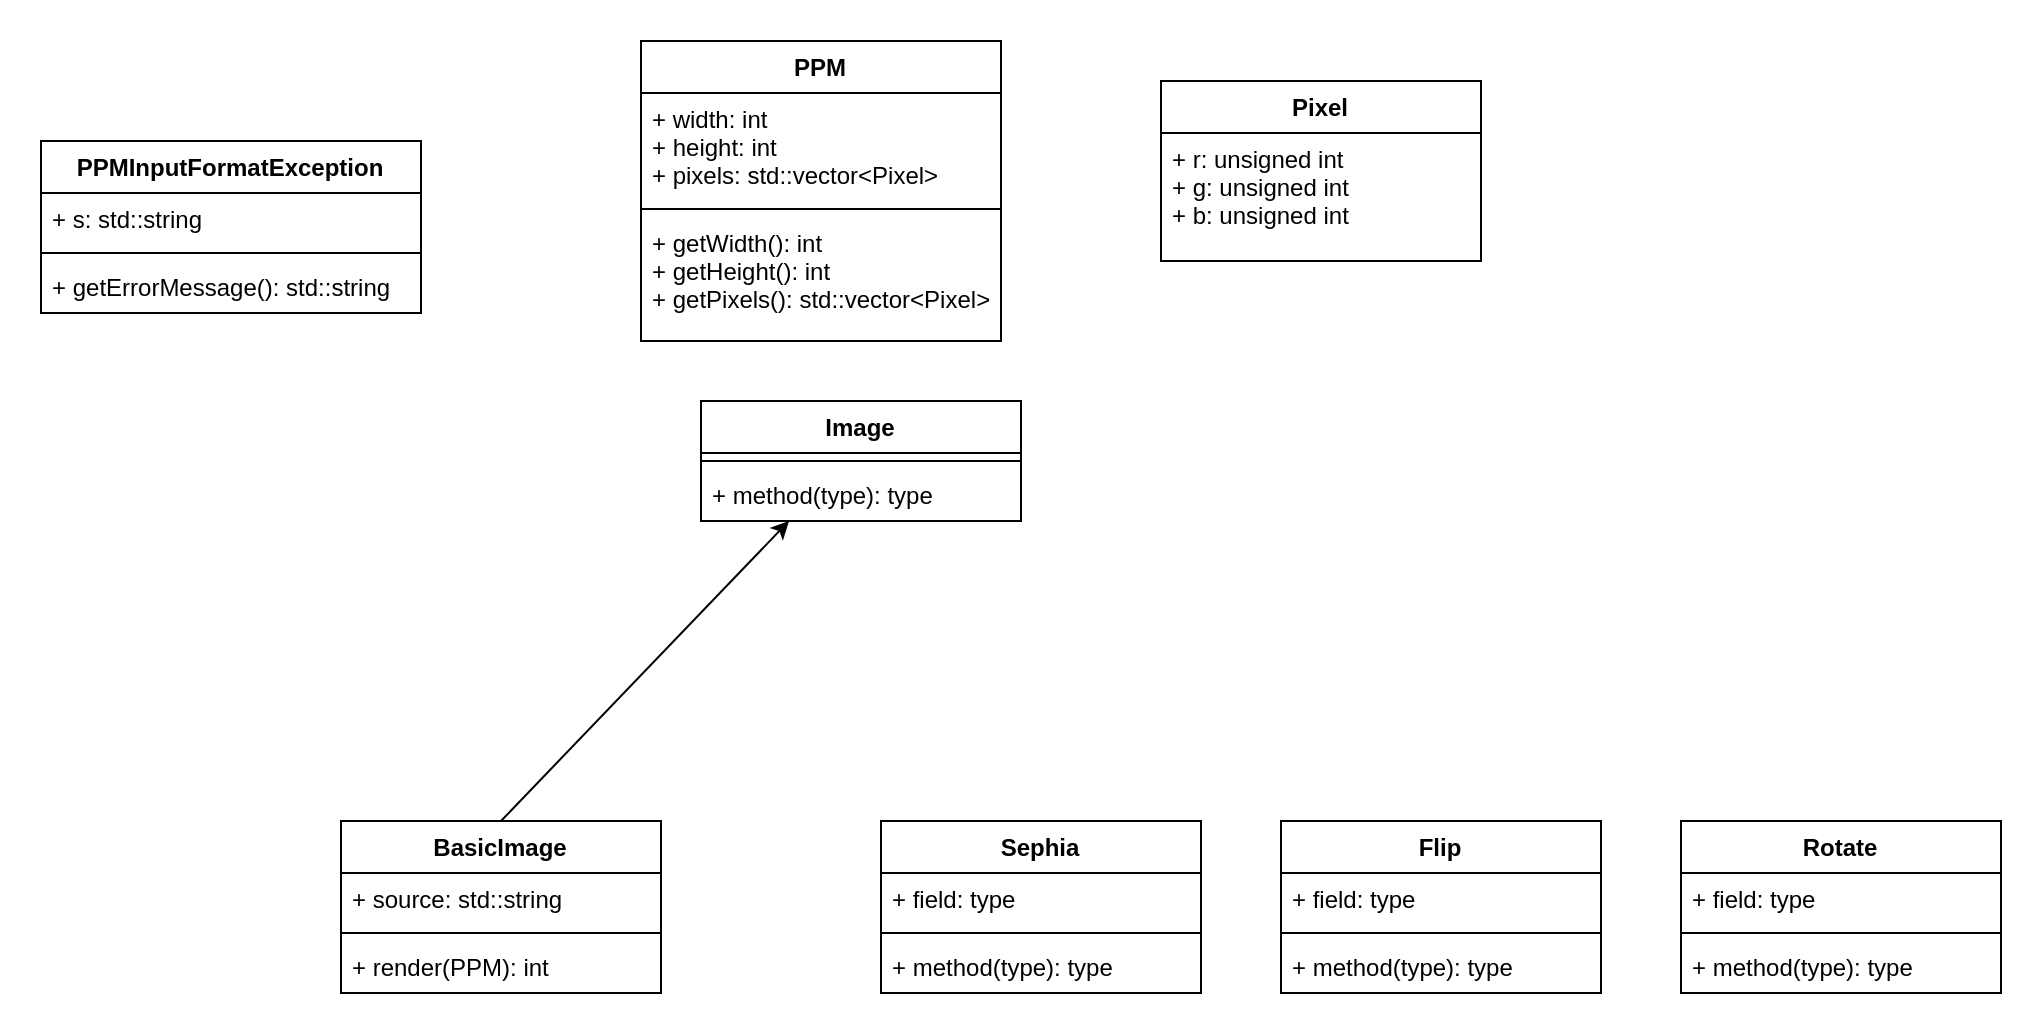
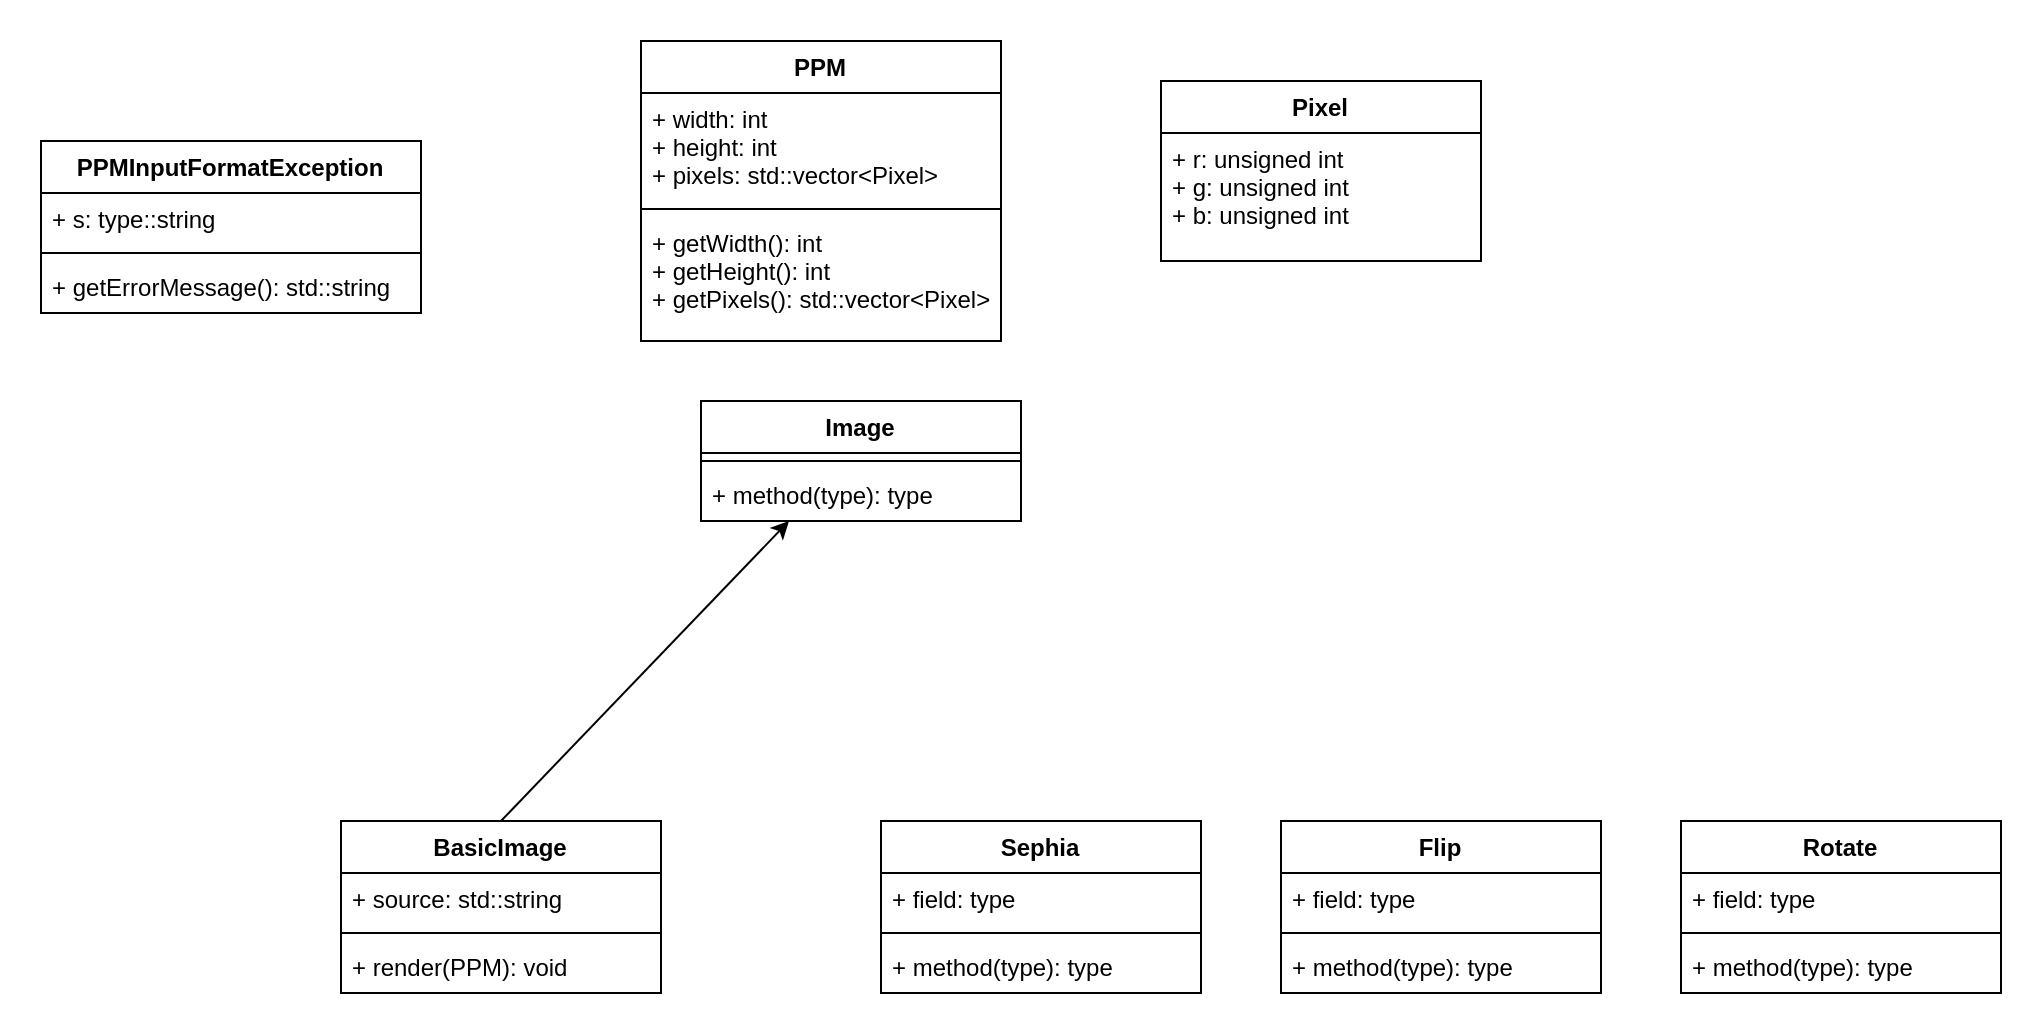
  <mxCell id="0" />
  <mxCell id="1" parent="0" />
  <mxCell id="2" value="PPM" style="swimlane;fontStyle=1;align=center;verticalAlign=top;childLayout=stackLayout;horizontal=1;startSize=26;horizontalStack=0;resizeParent=1;resizeParentMax=0;resizeLast=0;collapsible=1;marginBottom=0;" vertex="1" parent="1"><mxGeometry x="320" y="20" width="180" height="150" as="geometry" /></mxCell>
  <mxCell id="3" value="+ width: int&#10;+ height: int&#10;+ pixels: std::vector&lt;Pixel&gt;" style="text;strokeColor=none;fillColor=none;align=left;verticalAlign=top;spacingLeft=4;spacingRight=4;overflow=hidden;rotatable=0;points=[[0,0.5],[1,0.5]];portConstraint=eastwest;" vertex="1" parent="2"><mxGeometry y="26" width="180" height="54" as="geometry" /></mxCell>
  <mxCell id="4" value="" style="line;strokeWidth=1;fillColor=none;align=left;verticalAlign=middle;spacingTop=-1;spacingLeft=3;spacingRight=3;rotatable=0;labelPosition=right;points=[];portConstraint=eastwest;" vertex="1" parent="2"><mxGeometry y="80" width="180" height="8" as="geometry" /></mxCell>
  <mxCell id="5" value="+ getWidth(): int&#10;+ getHeight(): int&#10;+ getPixels(): std::vector&lt;Pixel&gt;" style="text;strokeColor=none;fillColor=none;align=left;verticalAlign=top;spacingLeft=4;spacingRight=4;overflow=hidden;rotatable=0;points=[[0,0.5],[1,0.5]];portConstraint=eastwest;" vertex="1" parent="2"><mxGeometry y="88" width="180" height="62" as="geometry" /></mxCell>
  <mxCell id="6" value="Pixel" style="swimlane;fontStyle=1;align=center;verticalAlign=top;childLayout=stackLayout;horizontal=1;startSize=26;horizontalStack=0;resizeParent=1;resizeParentMax=0;resizeLast=0;collapsible=1;marginBottom=0;" vertex="1" parent="1"><mxGeometry x="580" y="40" width="160" height="90" as="geometry" /></mxCell>
  <mxCell id="7" value="+ r: unsigned int&#10;+ g: unsigned int&#10;+ b: unsigned int" style="text;fillColor=none;align=left;verticalAlign=top;spacingLeft=4;spacingRight=4;overflow=hidden;rotatable=0;points=[[0,0.5],[1,0.5]];portConstraint=eastwest;strokeColor=#000000;" vertex="1" parent="6"><mxGeometry y="26" width="160" height="64" as="geometry" /></mxCell>
  <mxCell id="8" value="BasicImage" style="swimlane;fontStyle=1;align=center;verticalAlign=top;childLayout=stackLayout;horizontal=1;startSize=26;horizontalStack=0;resizeParent=1;resizeParentMax=0;resizeLast=0;collapsible=1;marginBottom=0;" vertex="1" parent="1"><mxGeometry x="170" y="410" width="160" height="86" as="geometry" /></mxCell>
  <mxCell id="9" value="+ source: std::string" style="text;strokeColor=none;fillColor=none;align=left;verticalAlign=top;spacingLeft=4;spacingRight=4;overflow=hidden;rotatable=0;points=[[0,0.5],[1,0.5]];portConstraint=eastwest;" vertex="1" parent="8"><mxGeometry y="26" width="160" height="26" as="geometry" /></mxCell>
  <mxCell id="10" value="" style="line;strokeWidth=1;fillColor=none;align=left;verticalAlign=middle;spacingTop=-1;spacingLeft=3;spacingRight=3;rotatable=0;labelPosition=right;points=[];portConstraint=eastwest;" vertex="1" parent="8"><mxGeometry y="52" width="160" height="8" as="geometry" /></mxCell>
- <mxCell id="11" value="+ render(PPM): int" style="text;strokeColor=none;fillColor=none;align=left;verticalAlign=top;spacingLeft=4;spacingRight=4;overflow=hidden;rotatable=0;points=[[0,0.5],[1,0.5]];portConstraint=eastwest;" vertex="1" parent="8"><mxGeometry y="60" width="160" height="26" as="geometry" /></mxCell>
+ <mxCell id="11" value="+ render(PPM): void" style="text;strokeColor=none;fillColor=none;align=left;verticalAlign=top;spacingLeft=4;spacingRight=4;overflow=hidden;rotatable=0;points=[[0,0.5],[1,0.5]];portConstraint=eastwest;" vertex="1" parent="8"><mxGeometry y="60" width="160" height="26" as="geometry" /></mxCell>
  <mxCell id="12" value="Image" style="swimlane;fontStyle=1;align=center;verticalAlign=top;childLayout=stackLayout;horizontal=1;startSize=26;horizontalStack=0;resizeParent=1;resizeParentMax=0;resizeLast=0;collapsible=1;marginBottom=0;" vertex="1" parent="1"><mxGeometry x="350" y="200" width="160" height="60" as="geometry" /></mxCell>
  <mxCell id="13" value="" style="line;strokeWidth=1;fillColor=none;align=left;verticalAlign=middle;spacingTop=-1;spacingLeft=3;spacingRight=3;rotatable=0;labelPosition=right;points=[];portConstraint=eastwest;" vertex="1" parent="12"><mxGeometry y="26" width="160" height="8" as="geometry" /></mxCell>
  <mxCell id="14" value="+ method(type): type" style="text;strokeColor=none;fillColor=none;align=left;verticalAlign=top;spacingLeft=4;spacingRight=4;overflow=hidden;rotatable=0;points=[[0,0.5],[1,0.5]];portConstraint=eastwest;" vertex="1" parent="12"><mxGeometry y="34" width="160" height="26" as="geometry" /></mxCell>
  <mxCell id="15" value="Flip" style="swimlane;fontStyle=1;align=center;verticalAlign=top;childLayout=stackLayout;horizontal=1;startSize=26;horizontalStack=0;resizeParent=1;resizeParentMax=0;resizeLast=0;collapsible=1;marginBottom=0;" vertex="1" parent="1"><mxGeometry x="640" y="410" width="160" height="86" as="geometry" /></mxCell>
  <mxCell id="16" value="+ field: type" style="text;strokeColor=none;fillColor=none;align=left;verticalAlign=top;spacingLeft=4;spacingRight=4;overflow=hidden;rotatable=0;points=[[0,0.5],[1,0.5]];portConstraint=eastwest;" vertex="1" parent="15"><mxGeometry y="26" width="160" height="26" as="geometry" /></mxCell>
  <mxCell id="17" value="" style="line;strokeWidth=1;fillColor=none;align=left;verticalAlign=middle;spacingTop=-1;spacingLeft=3;spacingRight=3;rotatable=0;labelPosition=right;points=[];portConstraint=eastwest;" vertex="1" parent="15"><mxGeometry y="52" width="160" height="8" as="geometry" /></mxCell>
  <mxCell id="18" value="+ method(type): type" style="text;strokeColor=none;fillColor=none;align=left;verticalAlign=top;spacingLeft=4;spacingRight=4;overflow=hidden;rotatable=0;points=[[0,0.5],[1,0.5]];portConstraint=eastwest;" vertex="1" parent="15"><mxGeometry y="60" width="160" height="26" as="geometry" /></mxCell>
  <mxCell id="19" value="Rotate" style="swimlane;fontStyle=1;align=center;verticalAlign=top;childLayout=stackLayout;horizontal=1;startSize=26;horizontalStack=0;resizeParent=1;resizeParentMax=0;resizeLast=0;collapsible=1;marginBottom=0;" vertex="1" parent="1"><mxGeometry x="840" y="410" width="160" height="86" as="geometry" /></mxCell>
  <mxCell id="20" value="+ field: type" style="text;strokeColor=none;fillColor=none;align=left;verticalAlign=top;spacingLeft=4;spacingRight=4;overflow=hidden;rotatable=0;points=[[0,0.5],[1,0.5]];portConstraint=eastwest;" vertex="1" parent="19"><mxGeometry y="26" width="160" height="26" as="geometry" /></mxCell>
  <mxCell id="21" value="" style="line;strokeWidth=1;fillColor=none;align=left;verticalAlign=middle;spacingTop=-1;spacingLeft=3;spacingRight=3;rotatable=0;labelPosition=right;points=[];portConstraint=eastwest;" vertex="1" parent="19"><mxGeometry y="52" width="160" height="8" as="geometry" /></mxCell>
  <mxCell id="22" value="+ method(type): type" style="text;strokeColor=none;fillColor=none;align=left;verticalAlign=top;spacingLeft=4;spacingRight=4;overflow=hidden;rotatable=0;points=[[0,0.5],[1,0.5]];portConstraint=eastwest;" vertex="1" parent="19"><mxGeometry y="60" width="160" height="26" as="geometry" /></mxCell>
  <mxCell id="23" value="Sephia" style="swimlane;fontStyle=1;align=center;verticalAlign=top;childLayout=stackLayout;horizontal=1;startSize=26;horizontalStack=0;resizeParent=1;resizeParentMax=0;resizeLast=0;collapsible=1;marginBottom=0;" vertex="1" parent="1"><mxGeometry x="440" y="410" width="160" height="86" as="geometry" /></mxCell>
  <mxCell id="24" value="+ field: type" style="text;strokeColor=none;fillColor=none;align=left;verticalAlign=top;spacingLeft=4;spacingRight=4;overflow=hidden;rotatable=0;points=[[0,0.5],[1,0.5]];portConstraint=eastwest;" vertex="1" parent="23"><mxGeometry y="26" width="160" height="26" as="geometry" /></mxCell>
  <mxCell id="25" value="" style="line;strokeWidth=1;fillColor=none;align=left;verticalAlign=middle;spacingTop=-1;spacingLeft=3;spacingRight=3;rotatable=0;labelPosition=right;points=[];portConstraint=eastwest;" vertex="1" parent="23"><mxGeometry y="52" width="160" height="8" as="geometry" /></mxCell>
  <mxCell id="26" value="+ method(type): type" style="text;strokeColor=none;fillColor=none;align=left;verticalAlign=top;spacingLeft=4;spacingRight=4;overflow=hidden;rotatable=0;points=[[0,0.5],[1,0.5]];portConstraint=eastwest;" vertex="1" parent="23"><mxGeometry y="60" width="160" height="26" as="geometry" /></mxCell>
  <mxCell id="27" value="PPMInputFormatException" style="swimlane;fontStyle=1;align=center;verticalAlign=top;childLayout=stackLayout;horizontal=1;startSize=26;horizontalStack=0;resizeParent=1;resizeParentMax=0;resizeLast=0;collapsible=1;marginBottom=0;" vertex="1" parent="1"><mxGeometry x="20" y="70" width="190" height="86" as="geometry" /></mxCell>
- <mxCell id="28" value="+ s: std::string" style="text;strokeColor=none;fillColor=none;align=left;verticalAlign=top;spacingLeft=4;spacingRight=4;overflow=hidden;rotatable=0;points=[[0,0.5],[1,0.5]];portConstraint=eastwest;" vertex="1" parent="27"><mxGeometry y="26" width="190" height="26" as="geometry" /></mxCell>
+ <mxCell id="28" value="+ s: type::string" style="text;strokeColor=none;fillColor=none;align=left;verticalAlign=top;spacingLeft=4;spacingRight=4;overflow=hidden;rotatable=0;points=[[0,0.5],[1,0.5]];portConstraint=eastwest;" vertex="1" parent="27"><mxGeometry y="26" width="190" height="26" as="geometry" /></mxCell>
  <mxCell id="29" value="" style="line;strokeWidth=1;fillColor=none;align=left;verticalAlign=middle;spacingTop=-1;spacingLeft=3;spacingRight=3;rotatable=0;labelPosition=right;points=[];portConstraint=eastwest;" vertex="1" parent="27"><mxGeometry y="52" width="190" height="8" as="geometry" /></mxCell>
  <mxCell id="30" value="+ getErrorMessage(): std::string" style="text;strokeColor=none;fillColor=none;align=left;verticalAlign=top;spacingLeft=4;spacingRight=4;overflow=hidden;rotatable=0;points=[[0,0.5],[1,0.5]];portConstraint=eastwest;" vertex="1" parent="27"><mxGeometry y="60" width="190" height="26" as="geometry" /></mxCell>
  <mxCell id="31" value="" style="endArrow=classic;html=1;exitX=0.5;exitY=0;exitDx=0;exitDy=0;entryX=0.275;entryY=1;entryDx=0;entryDy=0;entryPerimeter=0;rounded=1;" edge="1" parent="1" source="8" target="14"><mxGeometry width="50" height="50" relative="1" as="geometry"><mxPoint x="440" y="330" as="sourcePoint" /><mxPoint x="490" y="280" as="targetPoint" /><Array as="points" /></mxGeometry></mxCell>
